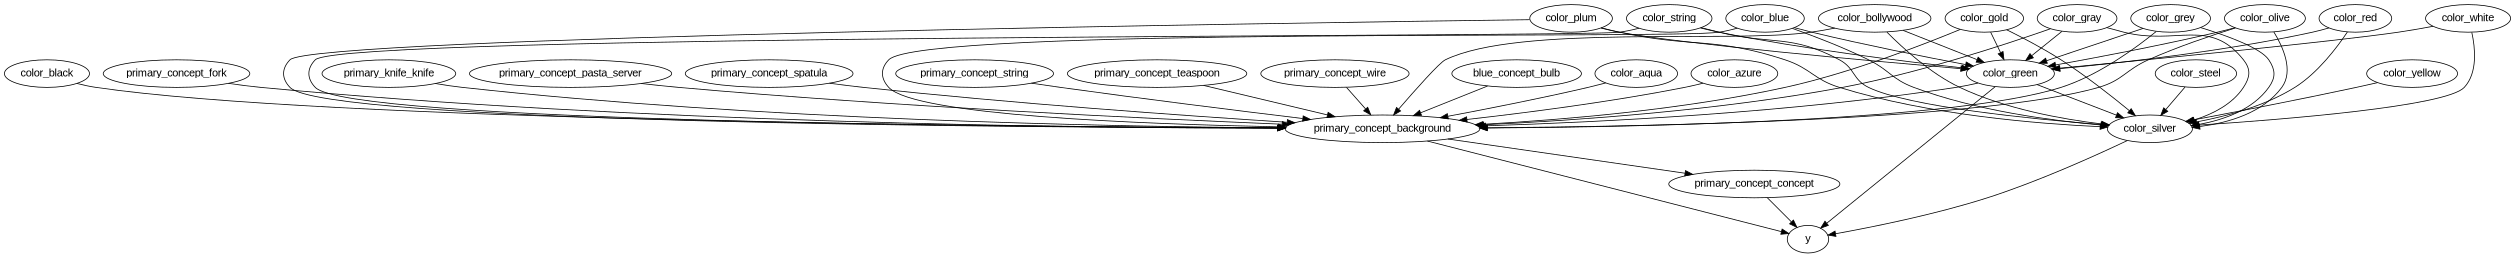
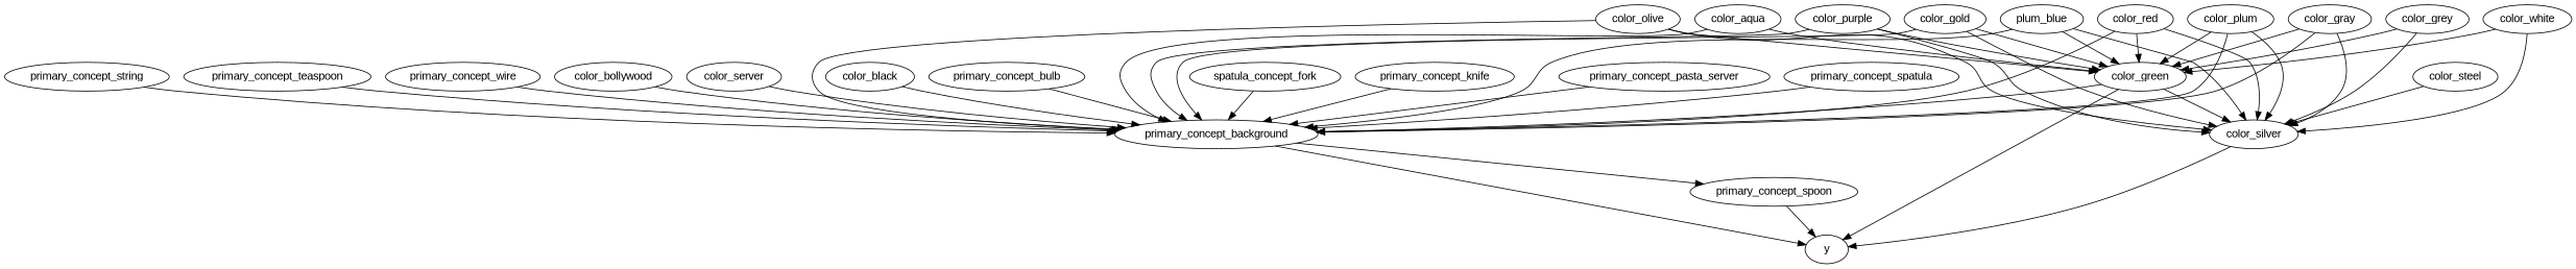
  strict digraph {
    fontname="Liberation Sans"
    node [fontname="Liberation Sans"]
    edge [fontname="Liberation Sans"]
    primary_concept_background
    y
-   primary_concept_spoon [label=primary_concept_concept]
+   primary_concept_spoon
    color_green
    color_silver
-   primary_concept_bulb [label=blue_concept_bulb]
-   primary_concept_fork
-   primary_concept_knife [label=primary_knife_knife]
+   primary_concept_bulb
+   primary_concept_fork [label=spatula_concept_fork]
+   primary_concept_knife
    primary_concept_pasta_server
    primary_concept_spatula
    primary_concept_string
    primary_concept_teaspoon
    primary_concept_wire
    color_aqua
-   color_azure
+   color_azure [label=color_server]
    color_black
-   color_blue
+   color_blue [label=plum_blue]
    color_bollywood
    color_gold
    color_gray
    color_grey
    color_olive
    color_plum
-   color_purple [label=color_string]
+   color_purple
    color_red
    color_steel
    color_white
-   color_yellow
    primary_concept_background -> y
    primary_concept_background -> primary_concept_spoon
    primary_concept_spoon -> y
    color_green -> primary_concept_background
    color_green -> y
    color_green -> color_silver
    color_silver -> y
    primary_concept_bulb -> primary_concept_background
    primary_concept_fork -> primary_concept_background
    primary_concept_knife -> primary_concept_background
    primary_concept_pasta_server -> primary_concept_background
    primary_concept_spatula -> primary_concept_background
    primary_concept_string -> primary_concept_background
    primary_concept_teaspoon -> primary_concept_background
    primary_concept_wire -> primary_concept_background
    color_aqua -> primary_concept_background
    color_azure -> primary_concept_background
    color_black -> primary_concept_background
    color_blue -> primary_concept_background
    color_blue -> color_green
    color_blue -> color_silver
    color_bollywood -> primary_concept_background
-   color_bollywood -> color_green
-   color_bollywood -> color_silver
+   color_aqua -> color_green
    color_gold -> primary_concept_background
    color_gold -> color_green
    color_gold -> color_silver
    color_gray -> primary_concept_background
    color_gray -> color_green
    color_gray -> color_silver
-   color_grey -> primary_concept_background
+   color_red -> primary_concept_background
    color_grey -> color_green
    color_grey -> color_silver
    color_olive -> primary_concept_background
    color_olive -> color_green
    color_olive -> color_silver
    color_plum -> primary_concept_background
    color_plum -> color_green
    color_plum -> color_silver
    color_purple -> primary_concept_background
    color_purple -> color_green
    color_purple -> color_silver
    color_red -> color_green
    color_red -> color_silver
    color_steel -> color_silver
    color_white -> color_green
    color_white -> color_silver
-   color_yellow -> color_silver
  }
